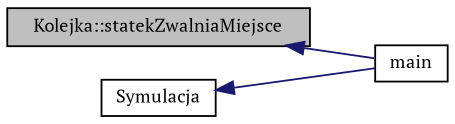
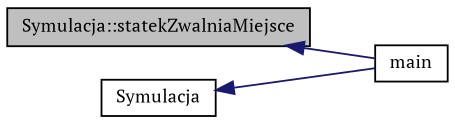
  digraph {
    fontname="PT Serif"
    rankdir=LR
    node [color=black fillcolor=white fontname="PT Serif" fontsize=10 shape=record style=filled]
    edge [color=midnightblue dir=back fontname="PT Serif" fontsize=10 labelfontname=Helvetica labelfontsize=10 style=solid]
-   n1 [fillcolor=grey75 fontcolor=black height=0.2 label="Kolejka::statekZwalniaMiejsce" width=0.4]
+   n1 [fillcolor=grey75 fontcolor=black height=0.2 label="Symulacja::statekZwalniaMiejsce" width=0.4]
    n2 [height=0.2 label=main width=0.4]
    n3 [height=0.2 label=Symulacja width=0.4]
    n1 -> n2
    n3 -> n2
  }
